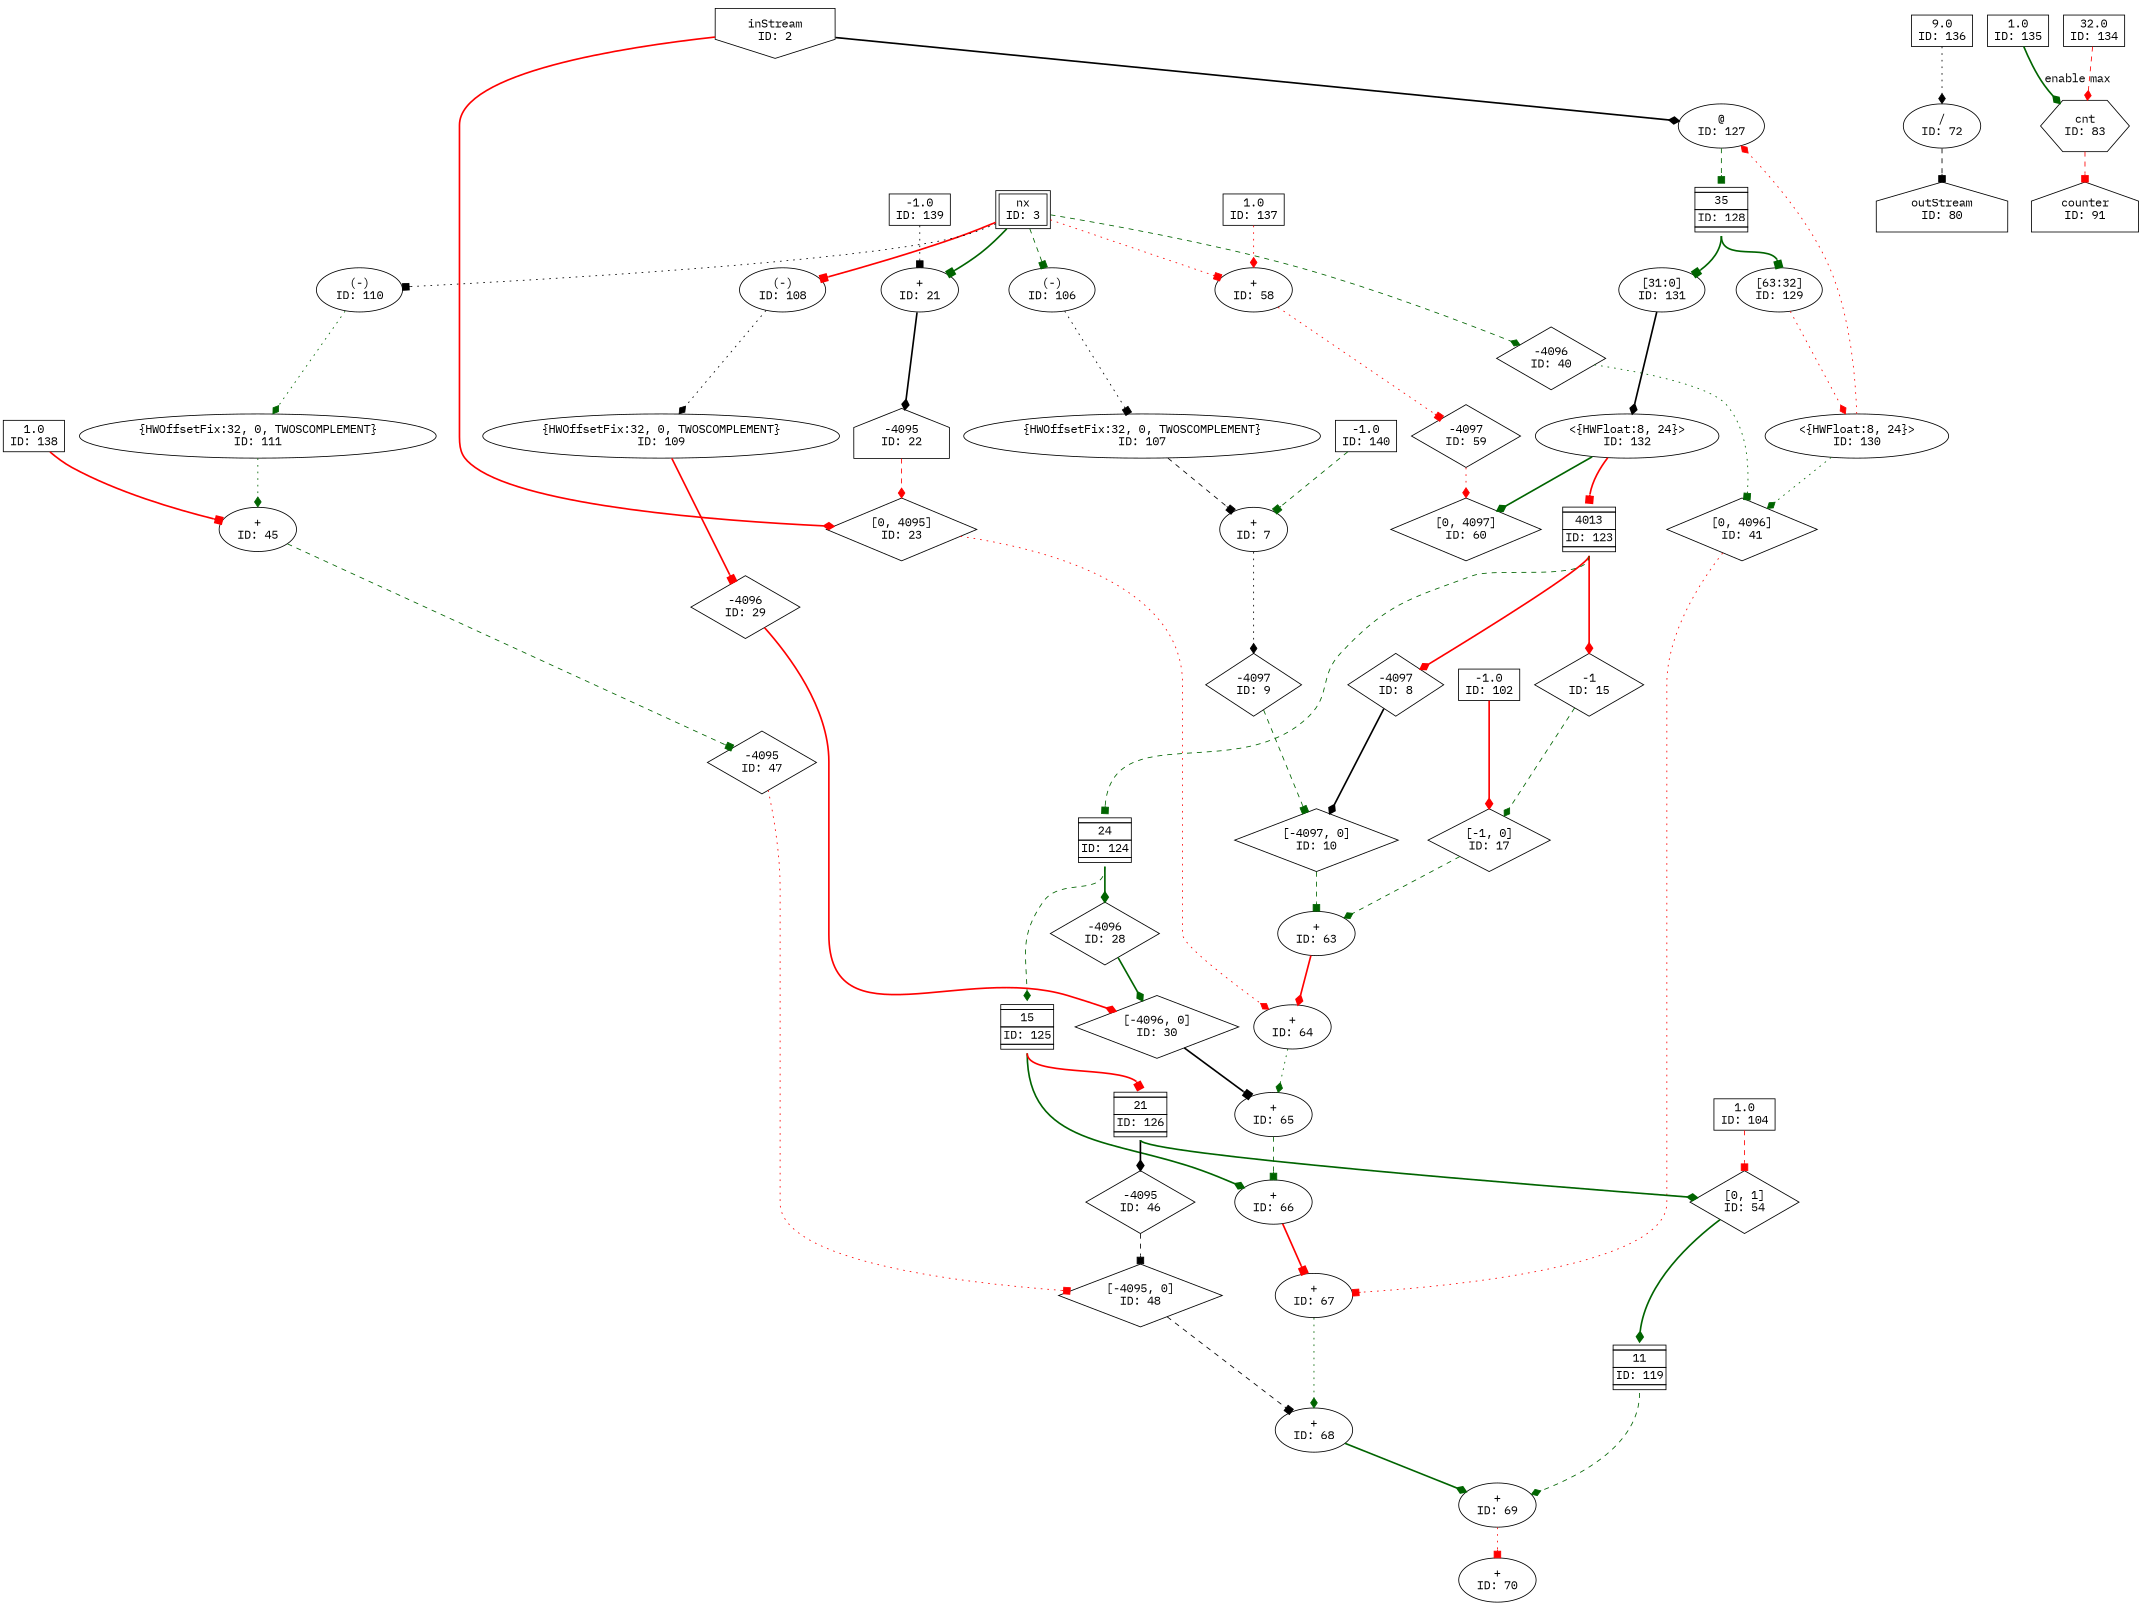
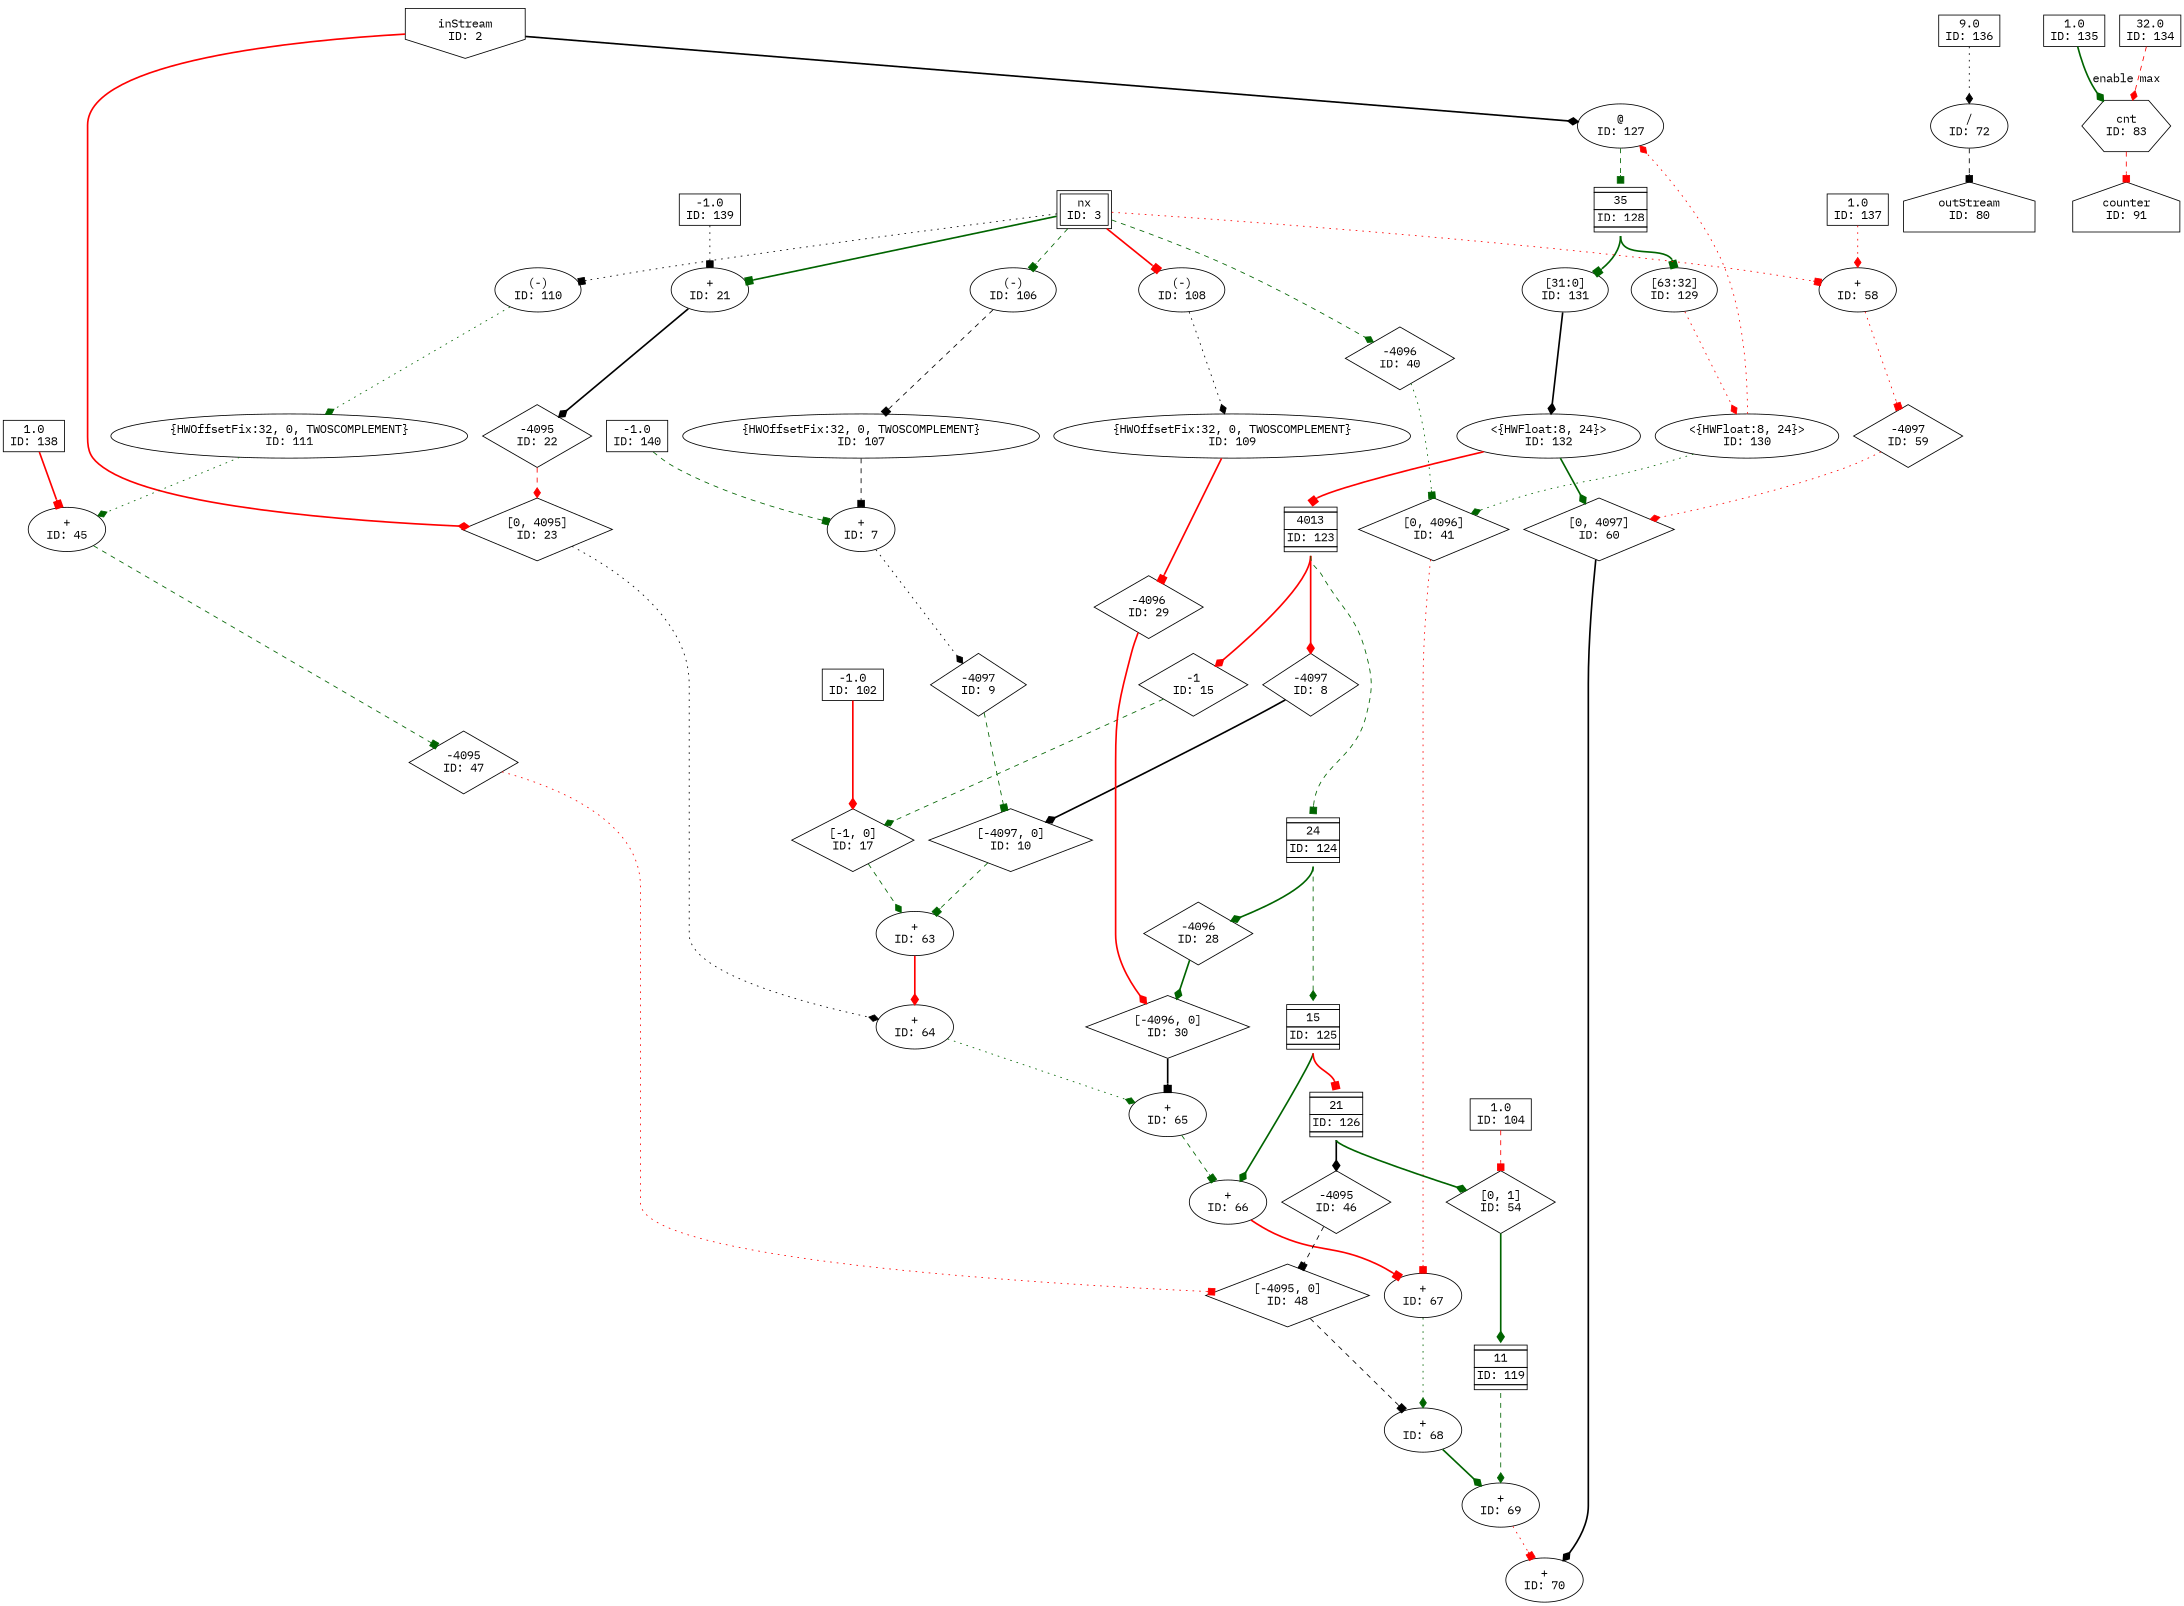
  digraph {
    fontname="IBM Plex Mono"
    node [fontname="IBM Plex Mono"]
    edge [arrowhead=diamond color=darkgreen fontname="IBM Plex Mono" photon_data="EDGE,SrcNode:3,SrcNodePort:nx" style=bold]
    n1 [label="inStream\nID: 2" shape=invhouse]
    n2 [label="@\nID: 127"]
    n3 [label="[0, 4095]\nID: 23" shape=diamond]
    n4 [label=<<TABLE BORDER="0" CELLSPACING="0" CELLBORDER="1"> <TR><TD></TD></TR><TR><TD>35</TD></TR><TR><TD>ID: 128</TD></TR> <TR><TD></TD></TR> </TABLE>> shape=plaintext]
    n5 [label="+\nID: 64"]
    n6 [label="[63:32]\nID: 129"]
    n7 [label="<{HWFloat:8, 24}>\nID: 130"]
    n8 [label="[0, 4096]\nID: 41" shape=diamond]
    n9 [label="+\nID: 67"]
    n10 [label="[31:0]\nID: 131"]
    n11 [label="<{HWFloat:8, 24}>\nID: 132"]
    n12 [label=<<TABLE BORDER="0" CELLSPACING="0" CELLBORDER="1"> <TR><TD></TD></TR><TR><TD>4013</TD></TR><TR><TD>ID: 123</TD></TR> <TR><TD></TD></TR> </TABLE>> shape=plaintext]
    n13 [label="[0, 4097]\nID: 60" shape=diamond]
    n14 [label="-4097\nID: 8" shape=diamond]
    n15 [label="-1\nID: 15" shape=diamond]
    n16 [label=<<TABLE BORDER="0" CELLSPACING="0" CELLBORDER="1"> <TR><TD></TD></TR><TR><TD>24</TD></TR><TR><TD>ID: 124</TD></TR> <TR><TD></TD></TR> </TABLE>> shape=plaintext]
    n17 [label="+\nID: 70"]
    n18 [label="[-4097, 0]\nID: 10" shape=diamond]
    n19 [label="[-1, 0]\nID: 17" shape=diamond]
    n20 [label="-4096\nID: 28" shape=diamond]
    n21 [label=<<TABLE BORDER="0" CELLSPACING="0" CELLBORDER="1"> <TR><TD></TD></TR><TR><TD>15</TD></TR><TR><TD>ID: 125</TD></TR> <TR><TD></TD></TR> </TABLE>> shape=plaintext]
    n22 [label="+\nID: 63"]
    n23 [label="nx\nID: 3" peripheries=2 shape=box]
    n24 [label="(-)\nID: 106"]
    n25 [label="+\nID: 21"]
    n26 [label="(-)\nID: 108"]
    n27 [label="-4096\nID: 40" shape=diamond]
    n28 [label="(-)\nID: 110"]
    n29 [label="+\nID: 58"]
    n30 [label="{HWOffsetFix:32, 0, TWOSCOMPLEMENT}\nID: 107"]
-   n31 [label="-4095\nID: 22" shape=house]
+   n31 [label="-4095\nID: 22" shape=diamond]
    n32 [label="{HWOffsetFix:32, 0, TWOSCOMPLEMENT}\nID: 109"]
    n33 [label="{HWOffsetFix:32, 0, TWOSCOMPLEMENT}\nID: 111"]
    n34 [label="-4097\nID: 59" shape=diamond]
    n35 [label="+\nID: 7"]
    n36 [label="-4097\nID: 9" shape=diamond]
    n37 [label="-1.0\nID: 140" shape=box]
    n38 [label="-1.0\nID: 102" shape=box]
    n39 [label="+\nID: 65"]
    n40 [label="-1.0\nID: 139" shape=box]
    n41 [label="+\nID: 66"]
    n42 [label="[-4096, 0]\nID: 30" shape=diamond]
    n43 [label=<<TABLE BORDER="0" CELLSPACING="0" CELLBORDER="1"> <TR><TD></TD></TR><TR><TD>21</TD></TR><TR><TD>ID: 126</TD></TR> <TR><TD></TD></TR> </TABLE>> shape=plaintext]
    n44 [label="-4096\nID: 29" shape=diamond]
    n45 [label="-4095\nID: 46" shape=diamond]
    n46 [label="[0, 1]\nID: 54" shape=diamond]
    n47 [label="+\nID: 68"]
    n48 [label="+\nID: 69"]
    n49 [label="[-4095, 0]\nID: 48" shape=diamond]
    n50 [label=<<TABLE BORDER="0" CELLSPACING="0" CELLBORDER="1"> <TR><TD></TD></TR><TR><TD>11</TD></TR><TR><TD>ID: 119</TD></TR> <TR><TD></TD></TR> </TABLE>> shape=plaintext]
    n51 [label="+\nID: 45"]
    n52 [label="-4095\nID: 47" shape=diamond]
    n53 [label="1.0\nID: 138" shape=box]
    n54 [label="1.0\nID: 104" shape=box]
    n55 [label="1.0\nID: 137" shape=box]
    n56 [label="/\nID: 72"]
    n57 [label="outStream\nID: 80" shape=house]
    n58 [label="9.0\nID: 136" shape=box]
    n59 [label="1.0\nID: 135" shape=box]
    n60 [label="cnt\nID: 83" shape=hexagon]
    n61 [label="counter\nID: 91" shape=house]
    n62 [label="32.0\nID: 134" shape=box]
    n1 -> n2 [color=black photon_data="EDGE,SrcNode:2,SrcNodePort:data"]
    n1 -> n3 [color=red photon_data="EDGE,SrcNode:2,SrcNodePort:data"]
    n2 -> n4 [arrowhead=box headport=n photon_data="EDGE,SrcNode:127,SrcNodePort:result" style=dashed]
-   n3 -> n5 [color=red photon_data="EDGE,SrcNode:23,SrcNodePort:output" style=dotted]
+   n3 -> n5 [color=black photon_data="EDGE,SrcNode:23,SrcNodePort:output" style=dotted]
    n4 -> n6 [arrowhead=box headport=n photon_data="EDGE,SrcNode:128,SrcNodePort:output" tailport=s]
    n4 -> n10 [arrowhead=box photon_data="EDGE,SrcNode:128,SrcNodePort:output" tailport=s]
    n5 -> n39 [photon_data="EDGE,SrcNode:64,SrcNodePort:result" style=dotted]
    n6 -> n7 [color=red photon_data="EDGE,SrcNode:129,SrcNodePort:result" style=dotted]
    n7 -> n2 [color=red photon_data="EDGE,SrcNode:130,SrcNodePort:output" style=dotted]
    n7 -> n8 [photon_data="EDGE,SrcNode:130,SrcNodePort:output" style=dotted]
    n8 -> n9 [arrowhead=box color=red photon_data="EDGE,SrcNode:41,SrcNodePort:output" style=dotted]
    n9 -> n47 [photon_data="EDGE,SrcNode:67,SrcNodePort:result" style=dotted]
    n10 -> n11 [color=black photon_data="EDGE,SrcNode:131,SrcNodePort:result"]
    n11 -> n12 [arrowhead=box color=red headport=n photon_data="EDGE,SrcNode:132,SrcNodePort:output"]
    n11 -> n13 [photon_data="EDGE,SrcNode:132,SrcNodePort:output"]
    n12 -> n14 [color=red photon_data="EDGE,SrcNode:123,SrcNodePort:output" tailport=s]
    n12 -> n15 [color=red photon_data="EDGE,SrcNode:123,SrcNodePort:output" tailport=s]
    n12 -> n16 [arrowhead=box headport=n photon_data="EDGE,SrcNode:123,SrcNodePort:output" style=dashed tailport=s]
+   n13 -> n17 [color=black photon_data="EDGE,SrcNode:60,SrcNodePort:output"]
    n14 -> n18 [color=black photon_data="EDGE,SrcNode:8,SrcNodePort:output"]
    n15 -> n19 [photon_data="EDGE,SrcNode:15,SrcNodePort:output" style=dashed]
    n16 -> n20 [photon_data="EDGE,SrcNode:124,SrcNodePort:output" tailport=s]
    n16 -> n21 [headport=n photon_data="EDGE,SrcNode:124,SrcNodePort:output" style=dashed tailport=s]
    n18 -> n22 [arrowhead=box photon_data="EDGE,SrcNode:10,SrcNodePort:output" style=dashed]
    n19 -> n22 [photon_data="EDGE,SrcNode:17,SrcNodePort:output" style=dashed]
    n20 -> n42 [photon_data="EDGE,SrcNode:28,SrcNodePort:output"]
    n21 -> n41 [photon_data="EDGE,SrcNode:125,SrcNodePort:output" tailport=s]
    n21 -> n43 [arrowhead=box color=red headport=n photon_data="EDGE,SrcNode:125,SrcNodePort:output" tailport=s]
    n22 -> n5 [color=red photon_data="EDGE,SrcNode:63,SrcNodePort:result"]
    n23 -> n24 [arrowhead=box style=dashed]
    n23 -> n25 [arrowhead=box]
    n23 -> n26 [arrowhead=box color=red]
    n23 -> n27 [style=dashed]
    n23 -> n28 [arrowhead=box color=black style=dotted]
    n23 -> n29 [arrowhead=box color=red style=dotted]
-   n24 -> n30 [arrowhead=box color=black photon_data="EDGE,SrcNode:106,SrcNodePort:result" style=dotted]
+   n24 -> n30 [arrowhead=box color=black photon_data="EDGE,SrcNode:106,SrcNodePort:result" style=dashed]
    n25 -> n31 [color=black photon_data="EDGE,SrcNode:21,SrcNodePort:result"]
    n26 -> n32 [color=black photon_data="EDGE,SrcNode:108,SrcNodePort:result" style=dotted]
    n27 -> n8 [arrowhead=box photon_data="EDGE,SrcNode:40,SrcNodePort:output" style=dotted]
    n28 -> n33 [photon_data="EDGE,SrcNode:110,SrcNodePort:result" style=dotted]
    n29 -> n34 [arrowhead=box color=red photon_data="EDGE,SrcNode:58,SrcNodePort:result" style=dotted]
    n30 -> n35 [arrowhead=box color=black photon_data="EDGE,SrcNode:107,SrcNodePort:o" style=dashed]
    n31 -> n3 [color=red photon_data="EDGE,SrcNode:22,SrcNodePort:output" style=dashed]
    n32 -> n44 [arrowhead=box color=red photon_data="EDGE,SrcNode:109,SrcNodePort:o"]
    n33 -> n51 [photon_data="EDGE,SrcNode:111,SrcNodePort:o" style=dotted]
    n34 -> n13 [color=red photon_data="EDGE,SrcNode:59,SrcNodePort:output" style=dotted]
    n35 -> n36 [color=black photon_data="EDGE,SrcNode:7,SrcNodePort:result" style=dotted]
    n36 -> n18 [arrowhead=box photon_data="EDGE,SrcNode:9,SrcNodePort:output" style=dashed]
    n37 -> n35 [arrowhead=box photon_data="EDGE,SrcNode:140,SrcNodePort:value" style=dashed]
    n38 -> n19 [color=red photon_data="EDGE,SrcNode:102,SrcNodePort:value"]
    n39 -> n41 [arrowhead=box photon_data="EDGE,SrcNode:65,SrcNodePort:result" style=dashed]
    n40 -> n25 [arrowhead=box color=black photon_data="EDGE,SrcNode:139,SrcNodePort:value" style=dotted]
    n41 -> n9 [arrowhead=box color=red photon_data="EDGE,SrcNode:66,SrcNodePort:result"]
    n42 -> n39 [arrowhead=box color=black photon_data="EDGE,SrcNode:30,SrcNodePort:output"]
    n43 -> n45 [color=black photon_data="EDGE,SrcNode:126,SrcNodePort:output" tailport=s]
    n43 -> n46 [photon_data="EDGE,SrcNode:126,SrcNodePort:output" tailport=s]
    n44 -> n42 [color=red photon_data="EDGE,SrcNode:29,SrcNodePort:output"]
    n45 -> n49 [arrowhead=box color=black photon_data="EDGE,SrcNode:46,SrcNodePort:output" style=dashed]
    n46 -> n50 [headport=n photon_data="EDGE,SrcNode:54,SrcNodePort:output"]
    n47 -> n48 [photon_data="EDGE,SrcNode:68,SrcNodePort:result"]
    n48 -> n17 [arrowhead=box color=red photon_data="EDGE,SrcNode:69,SrcNodePort:result" style=dotted]
    n49 -> n47 [arrowhead=box color=black photon_data="EDGE,SrcNode:48,SrcNodePort:output" style=dashed]
    n50 -> n48 [photon_data="EDGE,SrcNode:119,SrcNodePort:output" style=dashed tailport=s]
    n51 -> n52 [arrowhead=box photon_data="EDGE,SrcNode:45,SrcNodePort:result" style=dashed]
    n52 -> n49 [arrowhead=box color=red photon_data="EDGE,SrcNode:47,SrcNodePort:output" style=dotted]
    n53 -> n51 [arrowhead=box color=red photon_data="EDGE,SrcNode:138,SrcNodePort:value"]
    n54 -> n46 [arrowhead=box color=red photon_data="EDGE,SrcNode:104,SrcNodePort:value" style=dashed]
    n55 -> n29 [color=red photon_data="EDGE,SrcNode:137,SrcNodePort:value" style=dotted]
    n56 -> n57 [arrowhead=box color=black photon_data="EDGE,SrcNode:72,SrcNodePort:result" style=dashed]
    n58 -> n56 [color=black photon_data="EDGE,SrcNode:136,SrcNodePort:value" style=dotted]
    n59 -> n60 [label=enable photon_data="EDGE,SrcNode:135,SrcNodePort:value"]
    n60 -> n61 [arrowhead=box color=red photon_data="EDGE,SrcNode:83,SrcNodePort:count" style=dashed]
    n62 -> n60 [color=red label=max photon_data="EDGE,SrcNode:134,SrcNodePort:value" style=dashed]
  }
